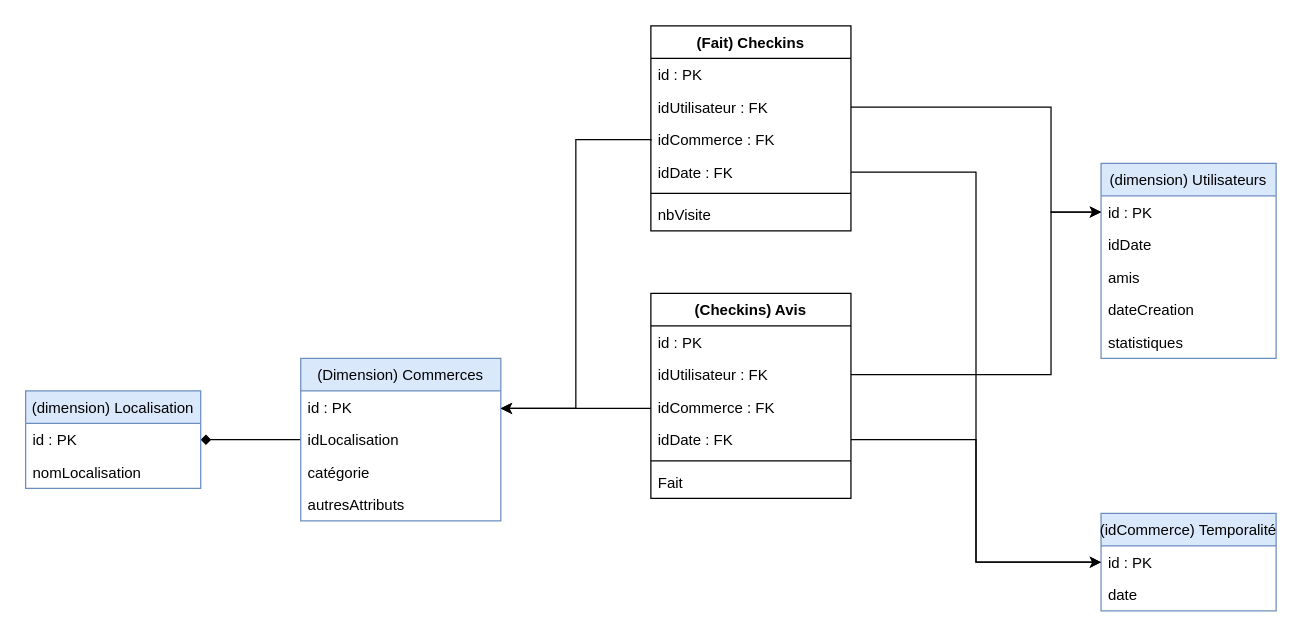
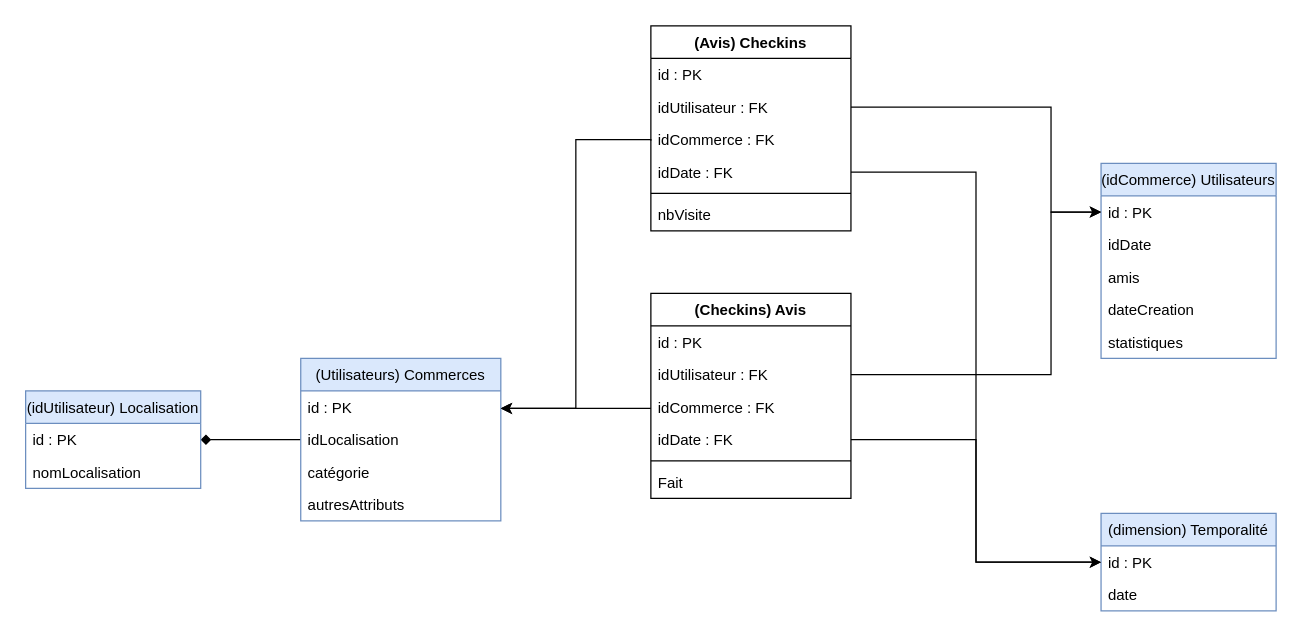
  <mxCell id="0" />
  <mxCell id="1" parent="0" />
  <mxCell id="2" style="edgeStyle=orthogonalEdgeStyle;rounded=0;orthogonalLoop=1;jettySize=auto;html=1;entryX=1;entryY=0.5;entryDx=0;entryDy=0;endArrow=diamond;" parent="1" source="3" target="8" edge="1"><mxGeometry relative="1" as="geometry" /></mxCell>
- <mxCell id="3" value="(Dimension) Commerces" style="swimlane;fontStyle=0;childLayout=stackLayout;horizontal=1;startSize=26;fillColor=#dae8fc;horizontalStack=0;resizeParent=1;resizeParentMax=0;resizeLast=0;collapsible=1;marginBottom=0;strokeColor=#6c8ebf;" parent="1" vertex="1"><mxGeometry x="240" y="286" width="160" height="130" as="geometry" /></mxCell>
+ <mxCell id="3" value="(Utilisateurs) Commerces" style="swimlane;fontStyle=0;childLayout=stackLayout;horizontal=1;startSize=26;fillColor=#dae8fc;horizontalStack=0;resizeParent=1;resizeParentMax=0;resizeLast=0;collapsible=1;marginBottom=0;strokeColor=#6c8ebf;" parent="1" vertex="1"><mxGeometry x="240" y="286" width="160" height="130" as="geometry" /></mxCell>
  <mxCell id="4" value="id : PK" style="text;strokeColor=none;fillColor=none;align=left;verticalAlign=top;spacingLeft=4;spacingRight=4;overflow=hidden;rotatable=0;points=[[0,0.5],[1,0.5]];portConstraint=eastwest;" parent="3" vertex="1"><mxGeometry y="26" width="160" height="26" as="geometry" /></mxCell>
  <mxCell id="5" value="idLocalisation" style="text;strokeColor=none;fillColor=none;align=left;verticalAlign=top;spacingLeft=4;spacingRight=4;overflow=hidden;rotatable=0;points=[[0,0.5],[1,0.5]];portConstraint=eastwest;" parent="3" vertex="1"><mxGeometry y="52" width="160" height="26" as="geometry" /></mxCell>
  <mxCell id="6" value="catégorie" style="text;strokeColor=none;fillColor=none;align=left;verticalAlign=top;spacingLeft=4;spacingRight=4;overflow=hidden;rotatable=0;points=[[0,0.5],[1,0.5]];portConstraint=eastwest;" parent="3" vertex="1"><mxGeometry y="78" width="160" height="26" as="geometry" /></mxCell>
  <mxCell id="7" value="autresAttributs" style="text;strokeColor=none;fillColor=none;align=left;verticalAlign=top;spacingLeft=4;spacingRight=4;overflow=hidden;rotatable=0;points=[[0,0.5],[1,0.5]];portConstraint=eastwest;" parent="3" vertex="1"><mxGeometry y="104" width="160" height="26" as="geometry" /></mxCell>
- <mxCell id="8" value="(dimension) Localisation" style="swimlane;fontStyle=0;childLayout=stackLayout;horizontal=1;startSize=26;fillColor=#dae8fc;horizontalStack=0;resizeParent=1;resizeParentMax=0;resizeLast=0;collapsible=1;marginBottom=0;strokeColor=#6c8ebf;" parent="1" vertex="1"><mxGeometry x="20" y="312" width="140" height="78" as="geometry" /></mxCell>
+ <mxCell id="8" value="(idUtilisateur) Localisation" style="swimlane;fontStyle=0;childLayout=stackLayout;horizontal=1;startSize=26;fillColor=#dae8fc;horizontalStack=0;resizeParent=1;resizeParentMax=0;resizeLast=0;collapsible=1;marginBottom=0;strokeColor=#6c8ebf;" parent="1" vertex="1"><mxGeometry x="20" y="312" width="140" height="78" as="geometry" /></mxCell>
  <mxCell id="9" value="id : PK" style="text;strokeColor=none;fillColor=none;align=left;verticalAlign=top;spacingLeft=4;spacingRight=4;overflow=hidden;rotatable=0;points=[[0,0.5],[1,0.5]];portConstraint=eastwest;" parent="8" vertex="1"><mxGeometry y="26" width="140" height="26" as="geometry" /></mxCell>
  <mxCell id="10" value="nomLocalisation" style="text;strokeColor=none;fillColor=none;align=left;verticalAlign=top;spacingLeft=4;spacingRight=4;overflow=hidden;rotatable=0;points=[[0,0.5],[1,0.5]];portConstraint=eastwest;" vertex="1" parent="8"><mxGeometry y="52" width="140" height="26" as="geometry" /></mxCell>
- <mxCell id="11" value="(idCommerce) Temporalité" style="swimlane;fontStyle=0;childLayout=stackLayout;horizontal=1;startSize=26;fillColor=#dae8fc;horizontalStack=0;resizeParent=1;resizeParentMax=0;resizeLast=0;collapsible=1;marginBottom=0;strokeColor=#6c8ebf;" parent="1" vertex="1"><mxGeometry x="880" y="410" width="140" height="78" as="geometry" /></mxCell>
+ <mxCell id="11" value="(dimension) Temporalité" style="swimlane;fontStyle=0;childLayout=stackLayout;horizontal=1;startSize=26;fillColor=#dae8fc;horizontalStack=0;resizeParent=1;resizeParentMax=0;resizeLast=0;collapsible=1;marginBottom=0;strokeColor=#6c8ebf;" parent="1" vertex="1"><mxGeometry x="880" y="410" width="140" height="78" as="geometry" /></mxCell>
  <mxCell id="12" value="id : PK" style="text;strokeColor=none;fillColor=none;align=left;verticalAlign=top;spacingLeft=4;spacingRight=4;overflow=hidden;rotatable=0;points=[[0,0.5],[1,0.5]];portConstraint=eastwest;" parent="11" vertex="1"><mxGeometry y="26" width="140" height="26" as="geometry" /></mxCell>
  <mxCell id="13" value="date" style="text;strokeColor=none;fillColor=none;align=left;verticalAlign=top;spacingLeft=4;spacingRight=4;overflow=hidden;rotatable=0;points=[[0,0.5],[1,0.5]];portConstraint=eastwest;" vertex="1" parent="11"><mxGeometry y="52" width="140" height="26" as="geometry" /></mxCell>
- <mxCell id="14" value="(dimension) Utilisateurs" style="swimlane;fontStyle=0;childLayout=stackLayout;horizontal=1;startSize=26;fillColor=#dae8fc;horizontalStack=0;resizeParent=1;resizeParentMax=0;resizeLast=0;collapsible=1;marginBottom=0;strokeColor=#6c8ebf;" parent="1" vertex="1"><mxGeometry x="880" y="130" width="140" height="156" as="geometry" /></mxCell>
+ <mxCell id="14" value="(idCommerce) Utilisateurs" style="swimlane;fontStyle=0;childLayout=stackLayout;horizontal=1;startSize=26;fillColor=#dae8fc;horizontalStack=0;resizeParent=1;resizeParentMax=0;resizeLast=0;collapsible=1;marginBottom=0;strokeColor=#6c8ebf;" parent="1" vertex="1"><mxGeometry x="880" y="130" width="140" height="156" as="geometry" /></mxCell>
  <mxCell id="15" value="id : PK&#10;" style="text;strokeColor=none;fillColor=none;align=left;verticalAlign=top;spacingLeft=4;spacingRight=4;overflow=hidden;rotatable=0;points=[[0,0.5],[1,0.5]];portConstraint=eastwest;" parent="14" vertex="1"><mxGeometry y="26" width="140" height="26" as="geometry" /></mxCell>
  <mxCell id="16" value="idDate" style="text;strokeColor=none;fillColor=none;align=left;verticalAlign=top;spacingLeft=4;spacingRight=4;overflow=hidden;rotatable=0;points=[[0,0.5],[1,0.5]];portConstraint=eastwest;" vertex="1" parent="14"><mxGeometry y="52" width="140" height="26" as="geometry" /></mxCell>
  <mxCell id="17" value="amis" style="text;strokeColor=none;fillColor=none;align=left;verticalAlign=top;spacingLeft=4;spacingRight=4;overflow=hidden;rotatable=0;points=[[0,0.5],[1,0.5]];portConstraint=eastwest;" vertex="1" parent="14"><mxGeometry y="78" width="140" height="26" as="geometry" /></mxCell>
  <mxCell id="18" value="dateCreation" style="text;strokeColor=none;fillColor=none;align=left;verticalAlign=top;spacingLeft=4;spacingRight=4;overflow=hidden;rotatable=0;points=[[0,0.5],[1,0.5]];portConstraint=eastwest;" vertex="1" parent="14"><mxGeometry y="104" width="140" height="26" as="geometry" /></mxCell>
  <mxCell id="19" value="statistiques" style="text;strokeColor=none;fillColor=none;align=left;verticalAlign=top;spacingLeft=4;spacingRight=4;overflow=hidden;rotatable=0;points=[[0,0.5],[1,0.5]];portConstraint=eastwest;" vertex="1" parent="14"><mxGeometry y="130" width="140" height="26" as="geometry" /></mxCell>
  <mxCell id="20" style="edgeStyle=orthogonalEdgeStyle;rounded=0;orthogonalLoop=1;jettySize=auto;html=1;exitX=0;exitY=0.5;exitDx=0;exitDy=0;entryX=1;entryY=0.5;entryDx=0;entryDy=0;" parent="1" edge="1"><mxGeometry relative="1" as="geometry"><mxPoint x="520" y="326" as="sourcePoint" /><mxPoint x="400" y="326" as="targetPoint" /></mxGeometry></mxCell>
  <mxCell id="21" value="(Checkins) Avis" style="swimlane;fontStyle=1;align=center;verticalAlign=top;childLayout=stackLayout;horizontal=1;startSize=26;horizontalStack=0;resizeParent=1;resizeParentMax=0;resizeLast=0;collapsible=1;marginBottom=0;" vertex="1" parent="1"><mxGeometry x="520" y="234" width="160" height="164" as="geometry" /></mxCell>
  <mxCell id="22" value="id : PK" style="text;strokeColor=none;fillColor=none;align=left;verticalAlign=top;spacingLeft=4;spacingRight=4;overflow=hidden;rotatable=0;points=[[0,0.5],[1,0.5]];portConstraint=eastwest;" vertex="1" parent="21"><mxGeometry y="26" width="160" height="26" as="geometry" /></mxCell>
  <mxCell id="23" value="idUtilisateur : FK" style="text;strokeColor=none;fillColor=none;align=left;verticalAlign=top;spacingLeft=4;spacingRight=4;overflow=hidden;rotatable=0;points=[[0,0.5],[1,0.5]];portConstraint=eastwest;" vertex="1" parent="21"><mxGeometry y="52" width="160" height="26" as="geometry" /></mxCell>
  <mxCell id="24" value="idCommerce : FK" style="text;strokeColor=none;fillColor=none;align=left;verticalAlign=top;spacingLeft=4;spacingRight=4;overflow=hidden;rotatable=0;points=[[0,0.5],[1,0.5]];portConstraint=eastwest;" vertex="1" parent="21"><mxGeometry y="78" width="160" height="26" as="geometry" /></mxCell>
  <mxCell id="25" value="idDate : FK" style="text;strokeColor=none;fillColor=none;align=left;verticalAlign=top;spacingLeft=4;spacingRight=4;overflow=hidden;rotatable=0;points=[[0,0.5],[1,0.5]];portConstraint=eastwest;" vertex="1" parent="21"><mxGeometry y="104" width="160" height="26" as="geometry" /></mxCell>
  <mxCell id="26" value="" style="line;strokeWidth=1;fillColor=none;align=left;verticalAlign=middle;spacingTop=-1;spacingLeft=3;spacingRight=3;rotatable=0;labelPosition=right;points=[];portConstraint=eastwest;strokeColor=inherit;" vertex="1" parent="21"><mxGeometry y="130" width="160" height="8" as="geometry" /></mxCell>
  <mxCell id="27" value="Fait" style="text;strokeColor=none;fillColor=none;align=left;verticalAlign=top;spacingLeft=4;spacingRight=4;overflow=hidden;rotatable=0;points=[[0,0.5],[1,0.5]];portConstraint=eastwest;" vertex="1" parent="21"><mxGeometry y="138" width="160" height="26" as="geometry" /></mxCell>
  <mxCell id="28" style="edgeStyle=orthogonalEdgeStyle;rounded=0;orthogonalLoop=1;jettySize=auto;html=1;entryX=0;entryY=0.5;entryDx=0;entryDy=0;" edge="1" parent="1" source="25" target="12"><mxGeometry relative="1" as="geometry" /></mxCell>
- <mxCell id="29" value="(Fait) Checkins" style="swimlane;fontStyle=1;align=center;verticalAlign=top;childLayout=stackLayout;horizontal=1;startSize=26;horizontalStack=0;resizeParent=1;resizeParentMax=0;resizeLast=0;collapsible=1;marginBottom=0;" vertex="1" parent="1"><mxGeometry x="520" y="20" width="160" height="164" as="geometry" /></mxCell>
+ <mxCell id="29" value="(Avis) Checkins" style="swimlane;fontStyle=1;align=center;verticalAlign=top;childLayout=stackLayout;horizontal=1;startSize=26;horizontalStack=0;resizeParent=1;resizeParentMax=0;resizeLast=0;collapsible=1;marginBottom=0;" vertex="1" parent="1"><mxGeometry x="520" y="20" width="160" height="164" as="geometry" /></mxCell>
  <mxCell id="30" value="id : PK" style="text;strokeColor=none;fillColor=none;align=left;verticalAlign=top;spacingLeft=4;spacingRight=4;overflow=hidden;rotatable=0;points=[[0,0.5],[1,0.5]];portConstraint=eastwest;" vertex="1" parent="29"><mxGeometry y="26" width="160" height="26" as="geometry" /></mxCell>
  <mxCell id="31" value="idUtilisateur : FK" style="text;strokeColor=none;fillColor=none;align=left;verticalAlign=top;spacingLeft=4;spacingRight=4;overflow=hidden;rotatable=0;points=[[0,0.5],[1,0.5]];portConstraint=eastwest;" vertex="1" parent="29"><mxGeometry y="52" width="160" height="26" as="geometry" /></mxCell>
  <mxCell id="32" value="idCommerce : FK" style="text;strokeColor=none;fillColor=none;align=left;verticalAlign=top;spacingLeft=4;spacingRight=4;overflow=hidden;rotatable=0;points=[[0,0.5],[1,0.5]];portConstraint=eastwest;" vertex="1" parent="29"><mxGeometry y="78" width="160" height="26" as="geometry" /></mxCell>
  <mxCell id="33" value="idDate : FK" style="text;strokeColor=none;fillColor=none;align=left;verticalAlign=top;spacingLeft=4;spacingRight=4;overflow=hidden;rotatable=0;points=[[0,0.5],[1,0.5]];portConstraint=eastwest;" vertex="1" parent="29"><mxGeometry y="104" width="160" height="26" as="geometry" /></mxCell>
  <mxCell id="34" value="" style="line;strokeWidth=1;fillColor=none;align=left;verticalAlign=middle;spacingTop=-1;spacingLeft=3;spacingRight=3;rotatable=0;labelPosition=right;points=[];portConstraint=eastwest;strokeColor=inherit;" vertex="1" parent="29"><mxGeometry y="130" width="160" height="8" as="geometry" /></mxCell>
  <mxCell id="35" value="nbVisite" style="text;strokeColor=none;fillColor=none;align=left;verticalAlign=top;spacingLeft=4;spacingRight=4;overflow=hidden;rotatable=0;points=[[0,0.5],[1,0.5]];portConstraint=eastwest;" vertex="1" parent="29"><mxGeometry y="138" width="160" height="26" as="geometry" /></mxCell>
  <mxCell id="36" style="edgeStyle=orthogonalEdgeStyle;rounded=0;orthogonalLoop=1;jettySize=auto;html=1;entryX=1;entryY=0.5;entryDx=0;entryDy=0;exitX=0;exitY=0.5;exitDx=0;exitDy=0;" edge="1" parent="1"><mxGeometry relative="1" as="geometry"><mxPoint x="520" y="112" as="sourcePoint" /><mxPoint x="400" y="326" as="targetPoint" /><Array as="points"><mxPoint x="460" y="111" /><mxPoint x="460" y="326" /></Array></mxGeometry></mxCell>
  <mxCell id="37" style="edgeStyle=orthogonalEdgeStyle;rounded=0;orthogonalLoop=1;jettySize=auto;html=1;exitX=1;exitY=0.5;exitDx=0;exitDy=0;entryX=0;entryY=0.5;entryDx=0;entryDy=0;" edge="1" parent="1" source="33" target="12"><mxGeometry relative="1" as="geometry" /></mxCell>
  <mxCell id="38" style="edgeStyle=orthogonalEdgeStyle;rounded=0;orthogonalLoop=1;jettySize=auto;html=1;exitX=1;exitY=0.5;exitDx=0;exitDy=0;entryX=0;entryY=0.5;entryDx=0;entryDy=0;" edge="1" parent="1" source="31" target="15"><mxGeometry relative="1" as="geometry"><Array as="points"><mxPoint x="840" y="85" /><mxPoint x="840" y="169" /></Array></mxGeometry></mxCell>
  <mxCell id="39" style="edgeStyle=orthogonalEdgeStyle;rounded=0;orthogonalLoop=1;jettySize=auto;html=1;entryX=0;entryY=0.5;entryDx=0;entryDy=0;" edge="1" parent="1" source="23" target="15"><mxGeometry relative="1" as="geometry"><Array as="points"><mxPoint x="840" y="299" /><mxPoint x="840" y="169" /></Array></mxGeometry></mxCell>
